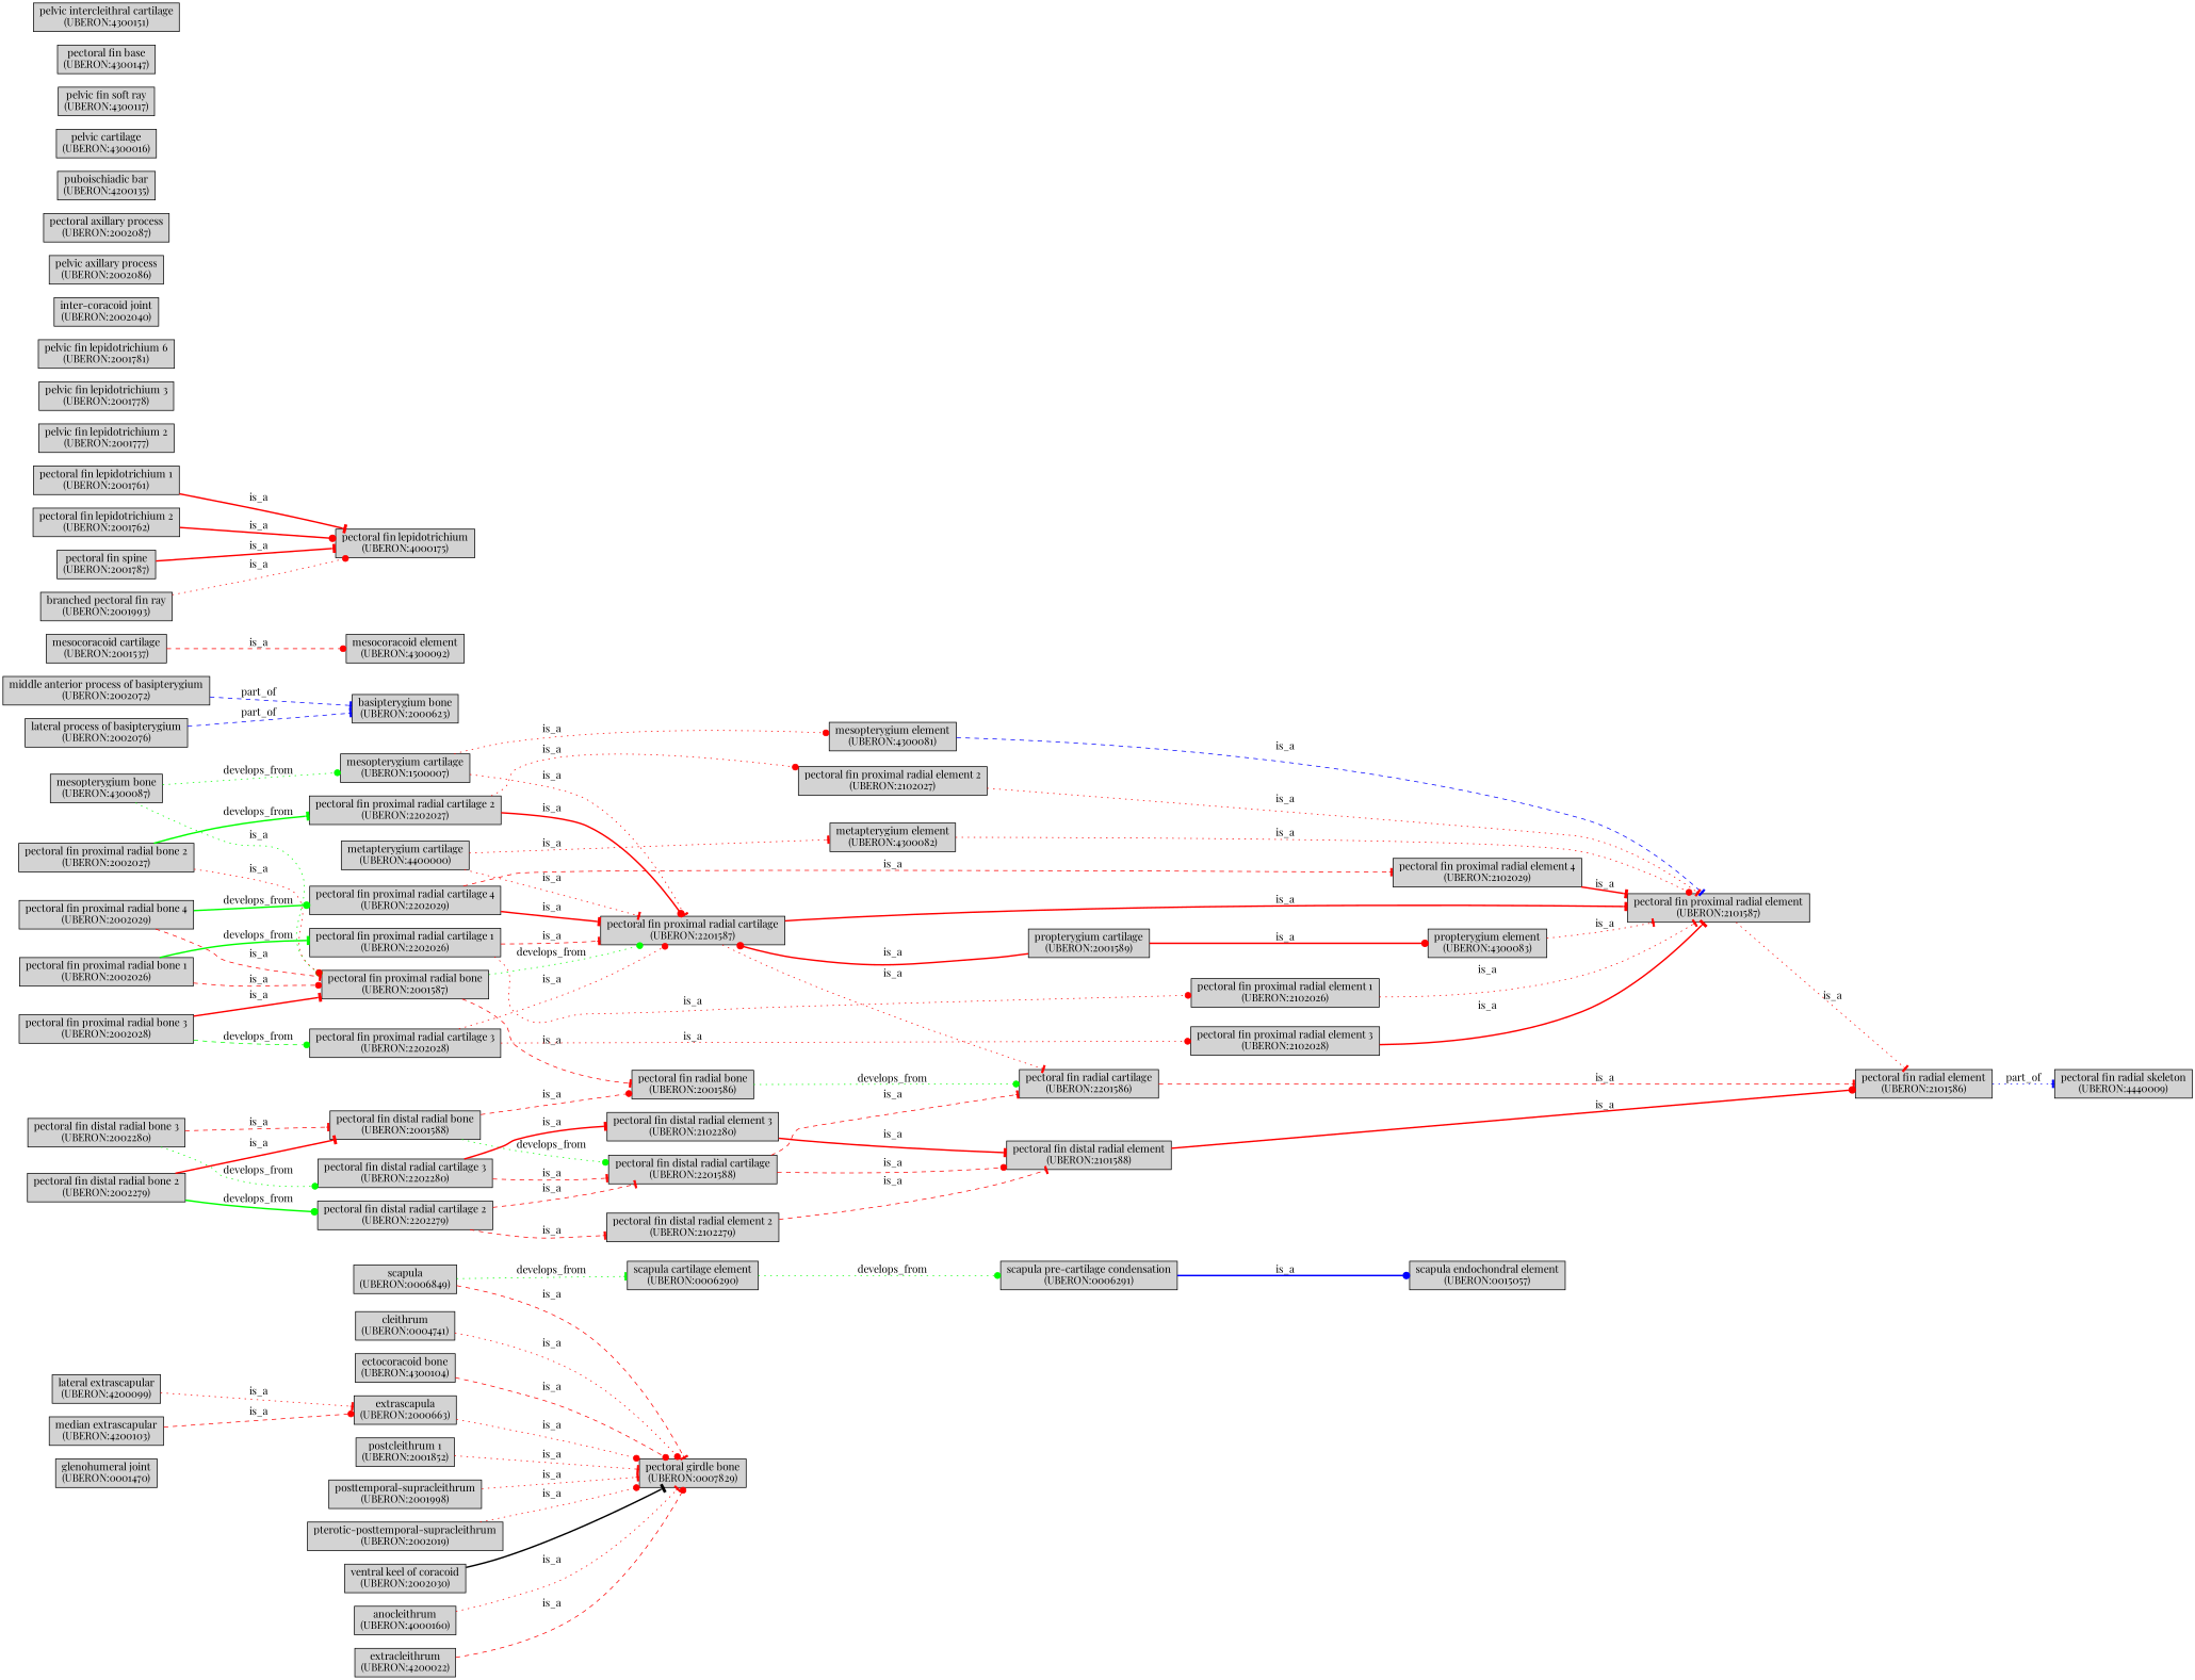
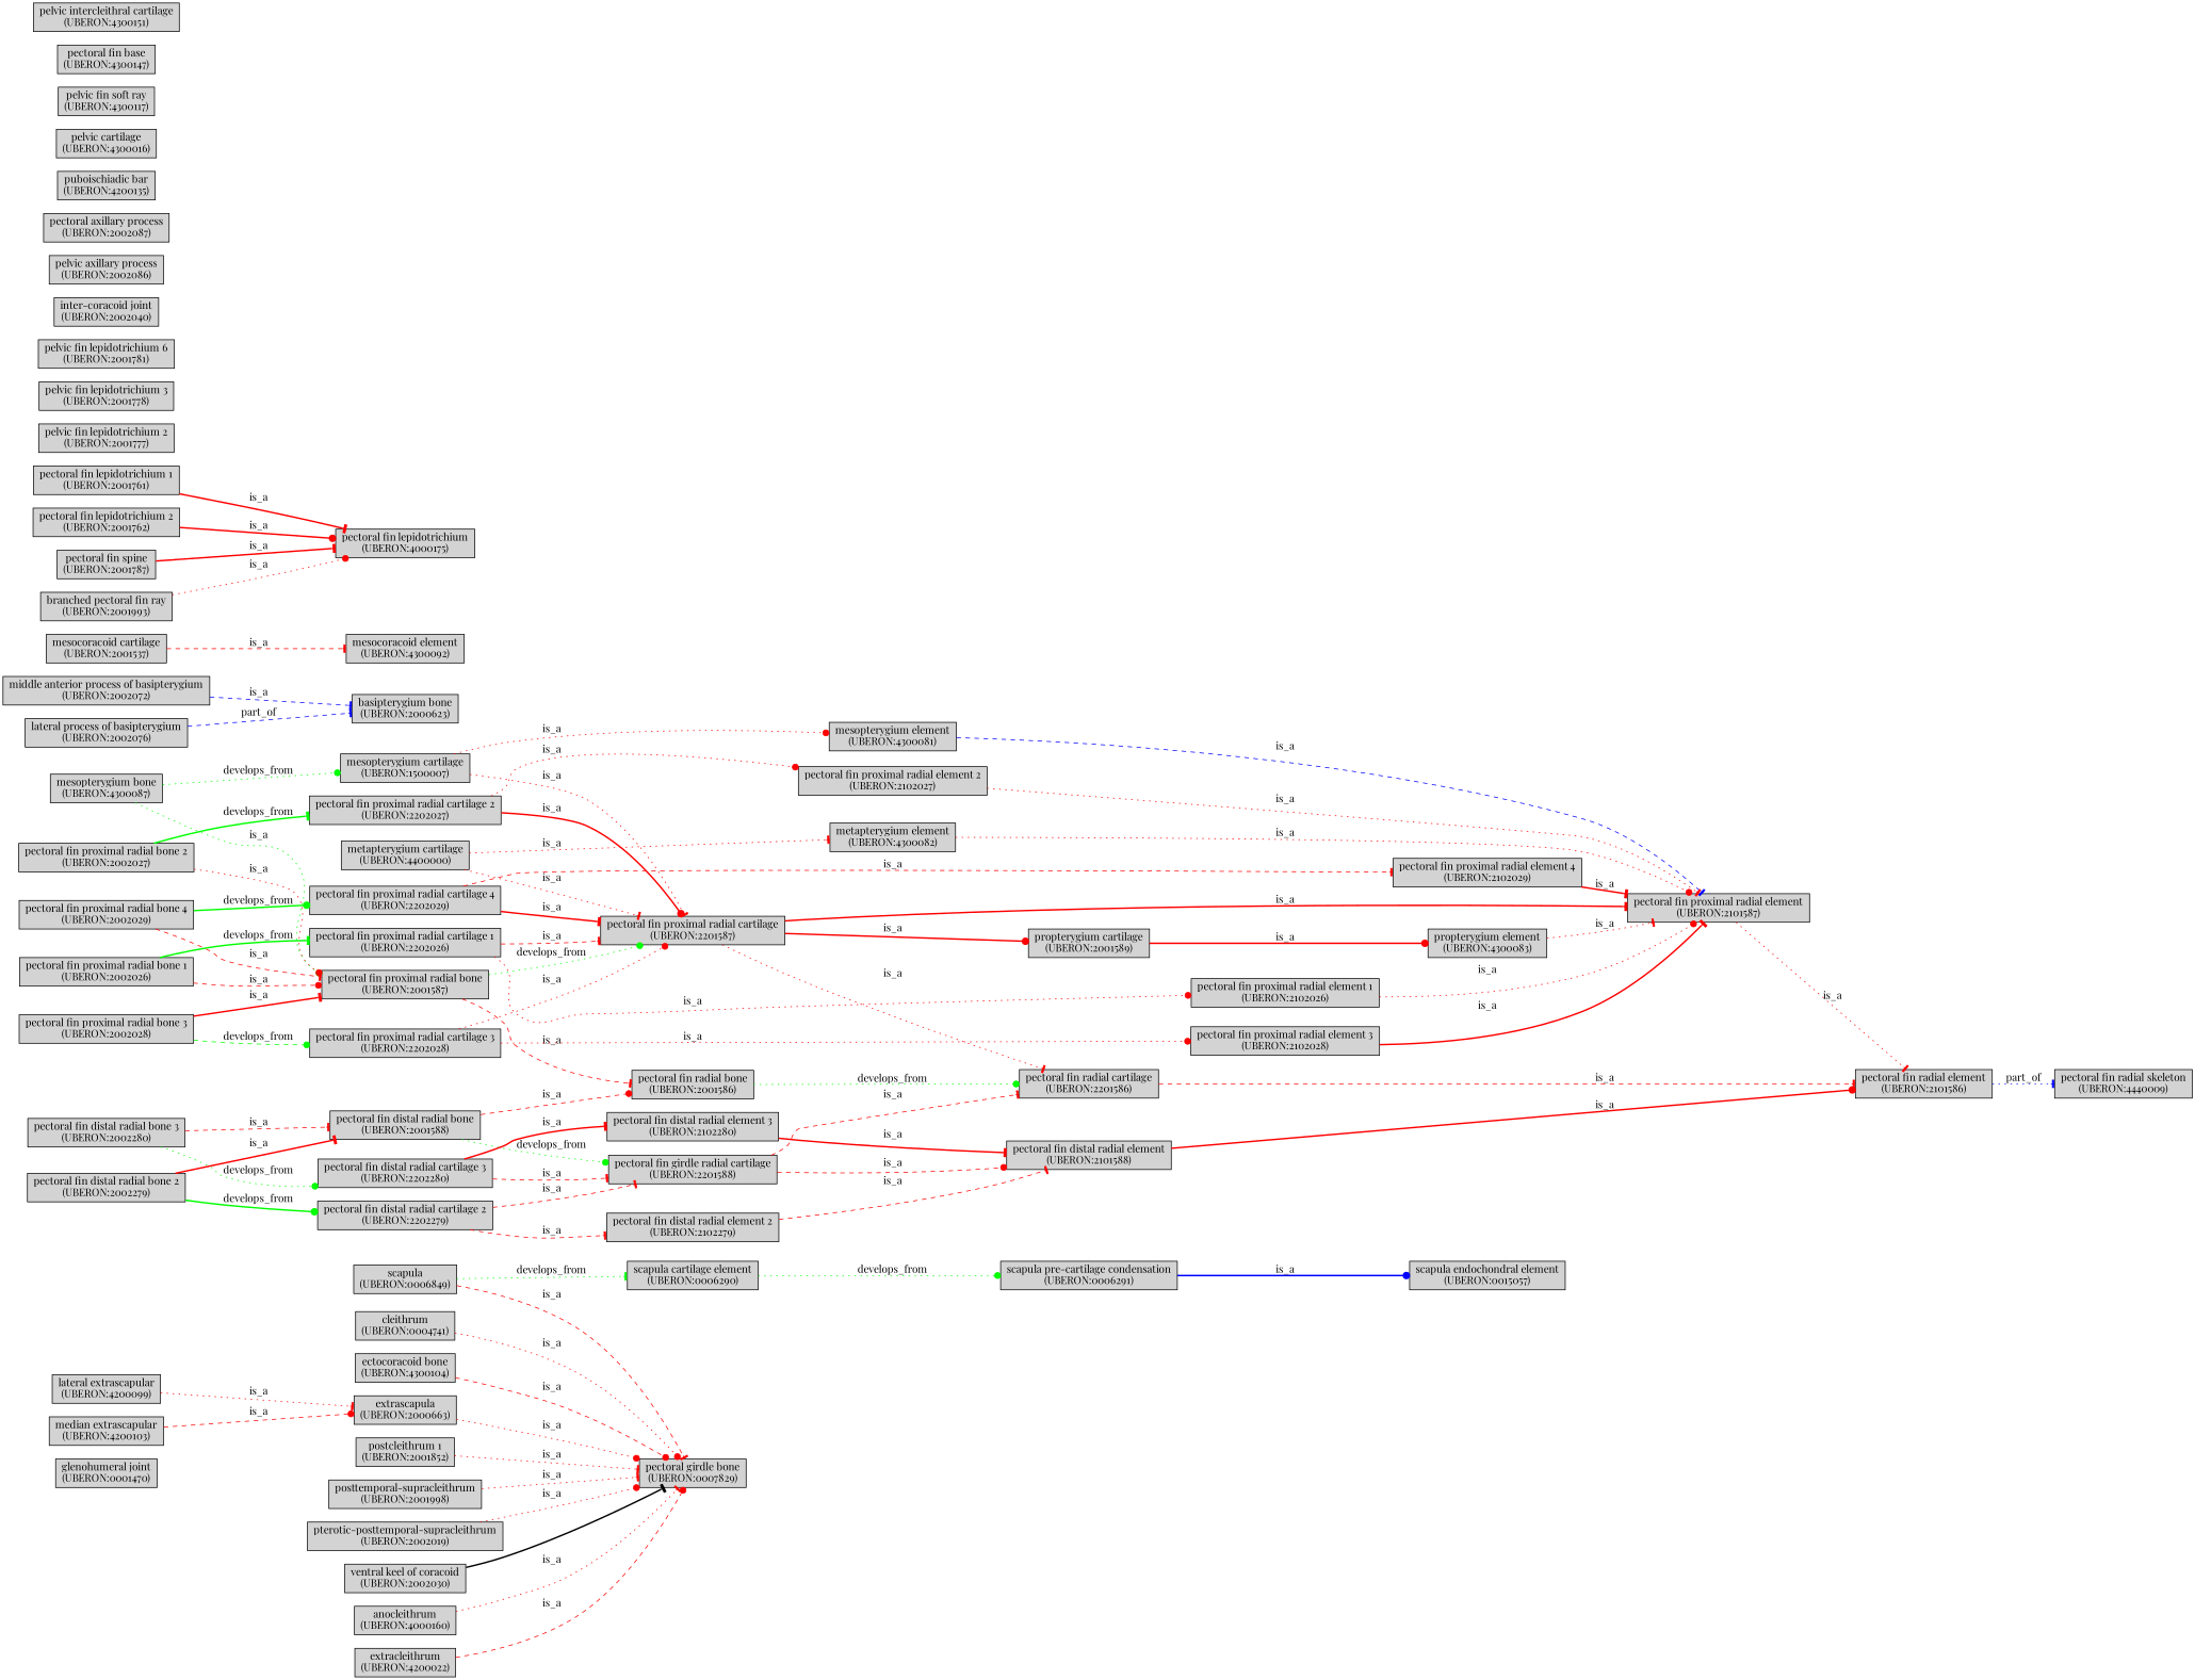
  digraph {
    fontname="Playfair Display"
    nodesep=0.25
    rankdir=LR
    ranksep=0.5
    node [fontname="Playfair Display" shape=box style=filled]
    edge [arrowhead=tee color="#ff0000" fontname="Playfair Display" style=dotted]
    n1 [height=0 label="glenohumeral joint\n(UBERON:0001470)" width=0]
    n2 [height=0 label="cleithrum\n(UBERON:0004741)" width=0]
    n3 [height=0 label="pectoral girdle bone\n(UBERON:0007829)" width=0]
    n4 [height=0 label="scapula cartilage element\n(UBERON:0006290)" width=0]
    n5 [height=0 label="scapula pre-cartilage condensation\n(UBERON:0006291)" width=0]
    n6 [height=0 label="scapula endochondral element\n(UBERON:0015057)" width=0]
    n7 [height=0 label="scapula\n(UBERON:0006849)" width=0]
    n8 [height=0 label="extrascapula\n(UBERON:2000663)" width=0]
    n9 [height=0 label="postcleithrum 1\n(UBERON:2001852)" width=0]
    n10 [height=0 label="posttemporal-supracleithrum\n(UBERON:2001998)" width=0]
    n11 [height=0 label="pterotic-posttemporal-supracleithrum\n(UBERON:2002019)" width=0]
    n12 [height=0 label="ventral keel of coracoid\n(UBERON:2002030)" width=0]
    n13 [height=0 label="anocleithrum\n(UBERON:4000160)" width=0]
    n14 [height=0 label="extracleithrum\n(UBERON:4200022)" width=0]
    n15 [height=0 label="ectocoracoid bone\n(UBERON:4300104)" width=0]
    n16 [height=0 label="mesopterygium cartilage\n(UBERON:1500007)" width=0]
    n17 [height=0 label="pectoral fin proximal radial cartilage\n(UBERON:2201587)" width=0]
    n18 [height=0 label="mesopterygium element\n(UBERON:4300081)" width=0]
    n19 [height=0 label="pectoral fin radial cartilage\n(UBERON:2201586)" width=0]
    n20 [height=0 label="pectoral fin proximal radial element\n(UBERON:2101587)" width=0]
    n21 [height=0 label="mesopterygium bone\n(UBERON:4300087)" width=0]
    n22 [height=0 label="pectoral fin proximal radial bone\n(UBERON:2001587)" width=0]
    n23 [height=0 label="pectoral fin radial bone\n(UBERON:2001586)" width=0]
    n24 [height=0 label="basipterygium bone\n(UBERON:2000623)" width=0]
    n25 [height=0 label="middle anterior process of basipterygium\n(UBERON:2002072)" width=0]
    n26 [height=0 label="lateral process of basipterygium\n(UBERON:2002076)" width=0]
    n27 [height=0 label="lateral extrascapular\n(UBERON:4200099)" width=0]
    n28 [height=0 label="median extrascapular\n(UBERON:4200103)" width=0]
    n29 [height=0 label="mesocoracoid cartilage\n(UBERON:2001537)" width=0]
    n30 [height=0 label="mesocoracoid element\n(UBERON:4300092)" width=0]
    n31 [height=0 label="pectoral fin radial element\n(UBERON:2101586)" width=0]
    n32 [height=0 label="pectoral fin distal radial bone\n(UBERON:2001588)" width=0]
-   n33 [height=0 label="pectoral fin distal radial cartilage\n(UBERON:2201588)" width=0]
+   n33 [height=0 label="pectoral fin girdle radial cartilage\n(UBERON:2201588)" width=0]
    n34 [height=0 label="pectoral fin distal radial element\n(UBERON:2101588)" width=0]
    n35 [height=0 label="pectoral fin proximal radial bone 1\n(UBERON:2002026)" width=0]
    n36 [height=0 label="pectoral fin proximal radial cartilage 1\n(UBERON:2202026)" width=0]
    n37 [height=0 label="pectoral fin proximal radial element 1\n(UBERON:2102026)" width=0]
    n38 [height=0 label="pectoral fin proximal radial bone 2\n(UBERON:2002027)" width=0]
    n39 [height=0 label="pectoral fin proximal radial cartilage 2\n(UBERON:2202027)" width=0]
    n40 [height=0 label="pectoral fin proximal radial element 2\n(UBERON:2102027)" width=0]
    n41 [height=0 label="pectoral fin proximal radial bone 3\n(UBERON:2002028)" width=0]
    n42 [height=0 label="pectoral fin proximal radial cartilage 3\n(UBERON:2202028)" width=0]
    n43 [height=0 label="pectoral fin proximal radial element 3\n(UBERON:2102028)" width=0]
    n44 [height=0 label="pectoral fin proximal radial bone 4\n(UBERON:2002029)" width=0]
    n45 [height=0 label="pectoral fin proximal radial cartilage 4\n(UBERON:2202029)" width=0]
    n46 [height=0 label="pectoral fin proximal radial element 4\n(UBERON:2102029)" width=0]
    n47 [height=0 label="pectoral fin distal radial bone 2\n(UBERON:2002279)" width=0]
    n48 [height=0 label="pectoral fin distal radial cartilage 2\n(UBERON:2202279)" width=0]
    n49 [height=0 label="pectoral fin distal radial element 2\n(UBERON:2102279)" width=0]
    n50 [height=0 label="pectoral fin distal radial bone 3\n(UBERON:2002280)" width=0]
    n51 [height=0 label="pectoral fin distal radial cartilage 3\n(UBERON:2202280)" width=0]
    n52 [height=0 label="pectoral fin distal radial element 3\n(UBERON:2102280)" width=0]
    n53 [height=0 label="propterygium cartilage\n(UBERON:2001589)" width=0]
    n54 [height=0 label="propterygium element\n(UBERON:4300083)" width=0]
    n55 [height=0 label="pectoral fin lepidotrichium 1\n(UBERON:2001761)" width=0]
    n56 [height=0 label="pectoral fin lepidotrichium\n(UBERON:4000175)" width=0]
    n57 [height=0 label="pectoral fin lepidotrichium 2\n(UBERON:2001762)" width=0]
    n58 [height=0 label="pelvic fin lepidotrichium 2\n(UBERON:2001777)" width=0]
    n59 [height=0 label="pelvic fin lepidotrichium 3\n(UBERON:2001778)" width=0]
    n60 [height=0 label="pelvic fin lepidotrichium 6\n(UBERON:2001781)" width=0]
    n61 [height=0 label="pectoral fin spine\n(UBERON:2001787)" width=0]
    n62 [height=0 label="branched pectoral fin ray\n(UBERON:2001993)" width=0]
    n63 [height=0 label="inter-coracoid joint\n(UBERON:2002040)" width=0]
    n64 [height=0 label="pelvic axillary process\n(UBERON:2002086)" width=0]
    n65 [height=0 label="pectoral axillary process\n(UBERON:2002087)" width=0]
    n66 [height=0 label="pectoral fin radial skeleton\n(UBERON:4440009)" width=0]
    n67 [height=0 label="metapterygium element\n(UBERON:4300082)" width=0]
    n68 [height=0 label="metapterygium cartilage\n(UBERON:4400000)" width=0]
    n69 [height=0 label="puboischiadic bar\n(UBERON:4200135)" width=0]
    n70 [height=0 label="pelvic cartilage\n(UBERON:4300016)" width=0]
    n71 [height=0 label="pelvic fin soft ray\n(UBERON:4300117)" width=0]
    n72 [height=0 label="pectoral fin base\n(UBERON:4300147)" width=0]
    n73 [height=0 label="pelvic intercleithral cartilage\n(UBERON:4300151)" width=0]
    n2 -> n3 [arrowhead=dot label=is_a]
    n4 -> n5 [arrowhead=dot color="#00ff00" label=develops_from]
    n5 -> n6 [arrowhead=dot color="#0000ff" label=is_a style=bold]
    n7 -> n3 [label=is_a style=dashed]
    n7 -> n4 [color="#00ff00" label=develops_from]
    n8 -> n3 [arrowhead=dot label=is_a]
    n9 -> n3 [label=is_a]
    n10 -> n3 [label=is_a]
    n11 -> n3 [arrowhead=dot label=is_a]
    n12 -> n3 [color="#000000" style=bold]
    n13 -> n3 [label=is_a]
    n14 -> n3 [arrowhead=dot label=is_a style=dashed]
    n15 -> n3 [arrowhead=dot label=is_a style=dashed]
    n16 -> n17 [label=is_a]
    n16 -> n18 [arrowhead=dot label=is_a]
    n17 -> n19 [label=is_a]
    n17 -> n20 [label=is_a style=bold]
    n18 -> n20 [color="#0000ff" label=is_a style=dashed]
    n19 -> n31 [label=is_a style=dashed]
    n20 -> n31 [label=is_a]
    n21 -> n16 [arrowhead=dot color="#00ff00" label=develops_from]
    n21 -> n22 [arrowhead=dot color="#00ff00" label=is_a]
    n22 -> n17 [arrowhead=dot color="#00ff00" label=develops_from]
    n22 -> n23 [label=is_a style=dashed]
    n23 -> n19 [arrowhead=dot color="#00ff00" label=develops_from]
-   n25 -> n24 [color="#0000ff" label=part_of style=dashed]
+   n25 -> n24 [color="#0000ff" label=is_a style=dashed]
    n26 -> n24 [color="#0000ff" label=part_of style=dashed]
    n27 -> n8 [label=is_a]
    n28 -> n8 [arrowhead=dot label=is_a style=dashed]
-   n29 -> n30 [arrowhead=dot label=is_a style=dashed]
+   n29 -> n30 [label=is_a style=dashed]
    n31 -> n66 [color="#0000ff" label=part_of]
    n32 -> n23 [arrowhead=dot label=is_a style=dashed]
    n32 -> n33 [arrowhead=dot color="#00ff00" label=develops_from]
    n33 -> n19 [label=is_a style=dashed]
    n33 -> n34 [arrowhead=dot label=is_a style=dashed]
    n34 -> n31 [arrowhead=dot label=is_a style=bold]
    n35 -> n22 [arrowhead=dot label=is_a style=dashed]
    n35 -> n36 [color="#00ff00" label=develops_from style=bold]
    n36 -> n17 [label=is_a style=dashed]
    n36 -> n37 [arrowhead=dot label=is_a]
-   n37 -> n20 [label=is_a]
+   n37 -> n20 [arrowhead=dot label=is_a]
    n38 -> n22 [arrowhead=dot label=is_a]
    n38 -> n39 [color="#00ff00" label=develops_from style=bold]
    n39 -> n17 [arrowhead=dot label=is_a style=bold]
    n39 -> n40 [arrowhead=dot label=is_a]
    n40 -> n20 [label=is_a]
    n41 -> n22 [label=is_a style=bold]
    n41 -> n42 [arrowhead=dot color="#00ff00" label=develops_from style=dashed]
    n42 -> n17 [arrowhead=dot label=is_a]
    n42 -> n43 [arrowhead=dot label=is_a]
    n43 -> n20 [label=is_a style=bold]
    n44 -> n22 [label=is_a style=dashed]
    n44 -> n45 [arrowhead=dot color="#00ff00" label=develops_from style=bold]
    n45 -> n17 [label=is_a style=bold]
    n45 -> n46 [label=is_a style=dashed]
    n46 -> n20 [label=is_a style=bold]
    n47 -> n32 [label=is_a style=bold]
    n47 -> n48 [arrowhead=dot color="#00ff00" label=develops_from style=bold]
    n48 -> n33 [label=is_a style=dashed]
    n48 -> n49 [label=is_a style=dashed]
    n49 -> n34 [label=is_a style=dashed]
    n50 -> n32 [label=is_a style=dashed]
    n50 -> n51 [arrowhead=dot color="#00ff00" label=develops_from]
    n51 -> n33 [label=is_a style=dashed]
    n51 -> n52 [label=is_a style=bold]
    n52 -> n34 [label=is_a style=bold]
-   n53 -> n17 [arrowhead=dot label=is_a style=bold]
+   n17 -> n53 [arrowhead=dot label=is_a style=bold]
    n53 -> n54 [arrowhead=dot label=is_a style=bold]
    n54 -> n20 [label=is_a]
    n55 -> n56 [label=is_a style=bold]
    n57 -> n56 [arrowhead=dot label=is_a style=bold]
    n61 -> n56 [label=is_a style=bold]
    n62 -> n56 [arrowhead=dot label=is_a]
    n67 -> n20 [arrowhead=dot label=is_a]
    n68 -> n17 [label=is_a]
    n68 -> n67 [label=is_a]
  }
